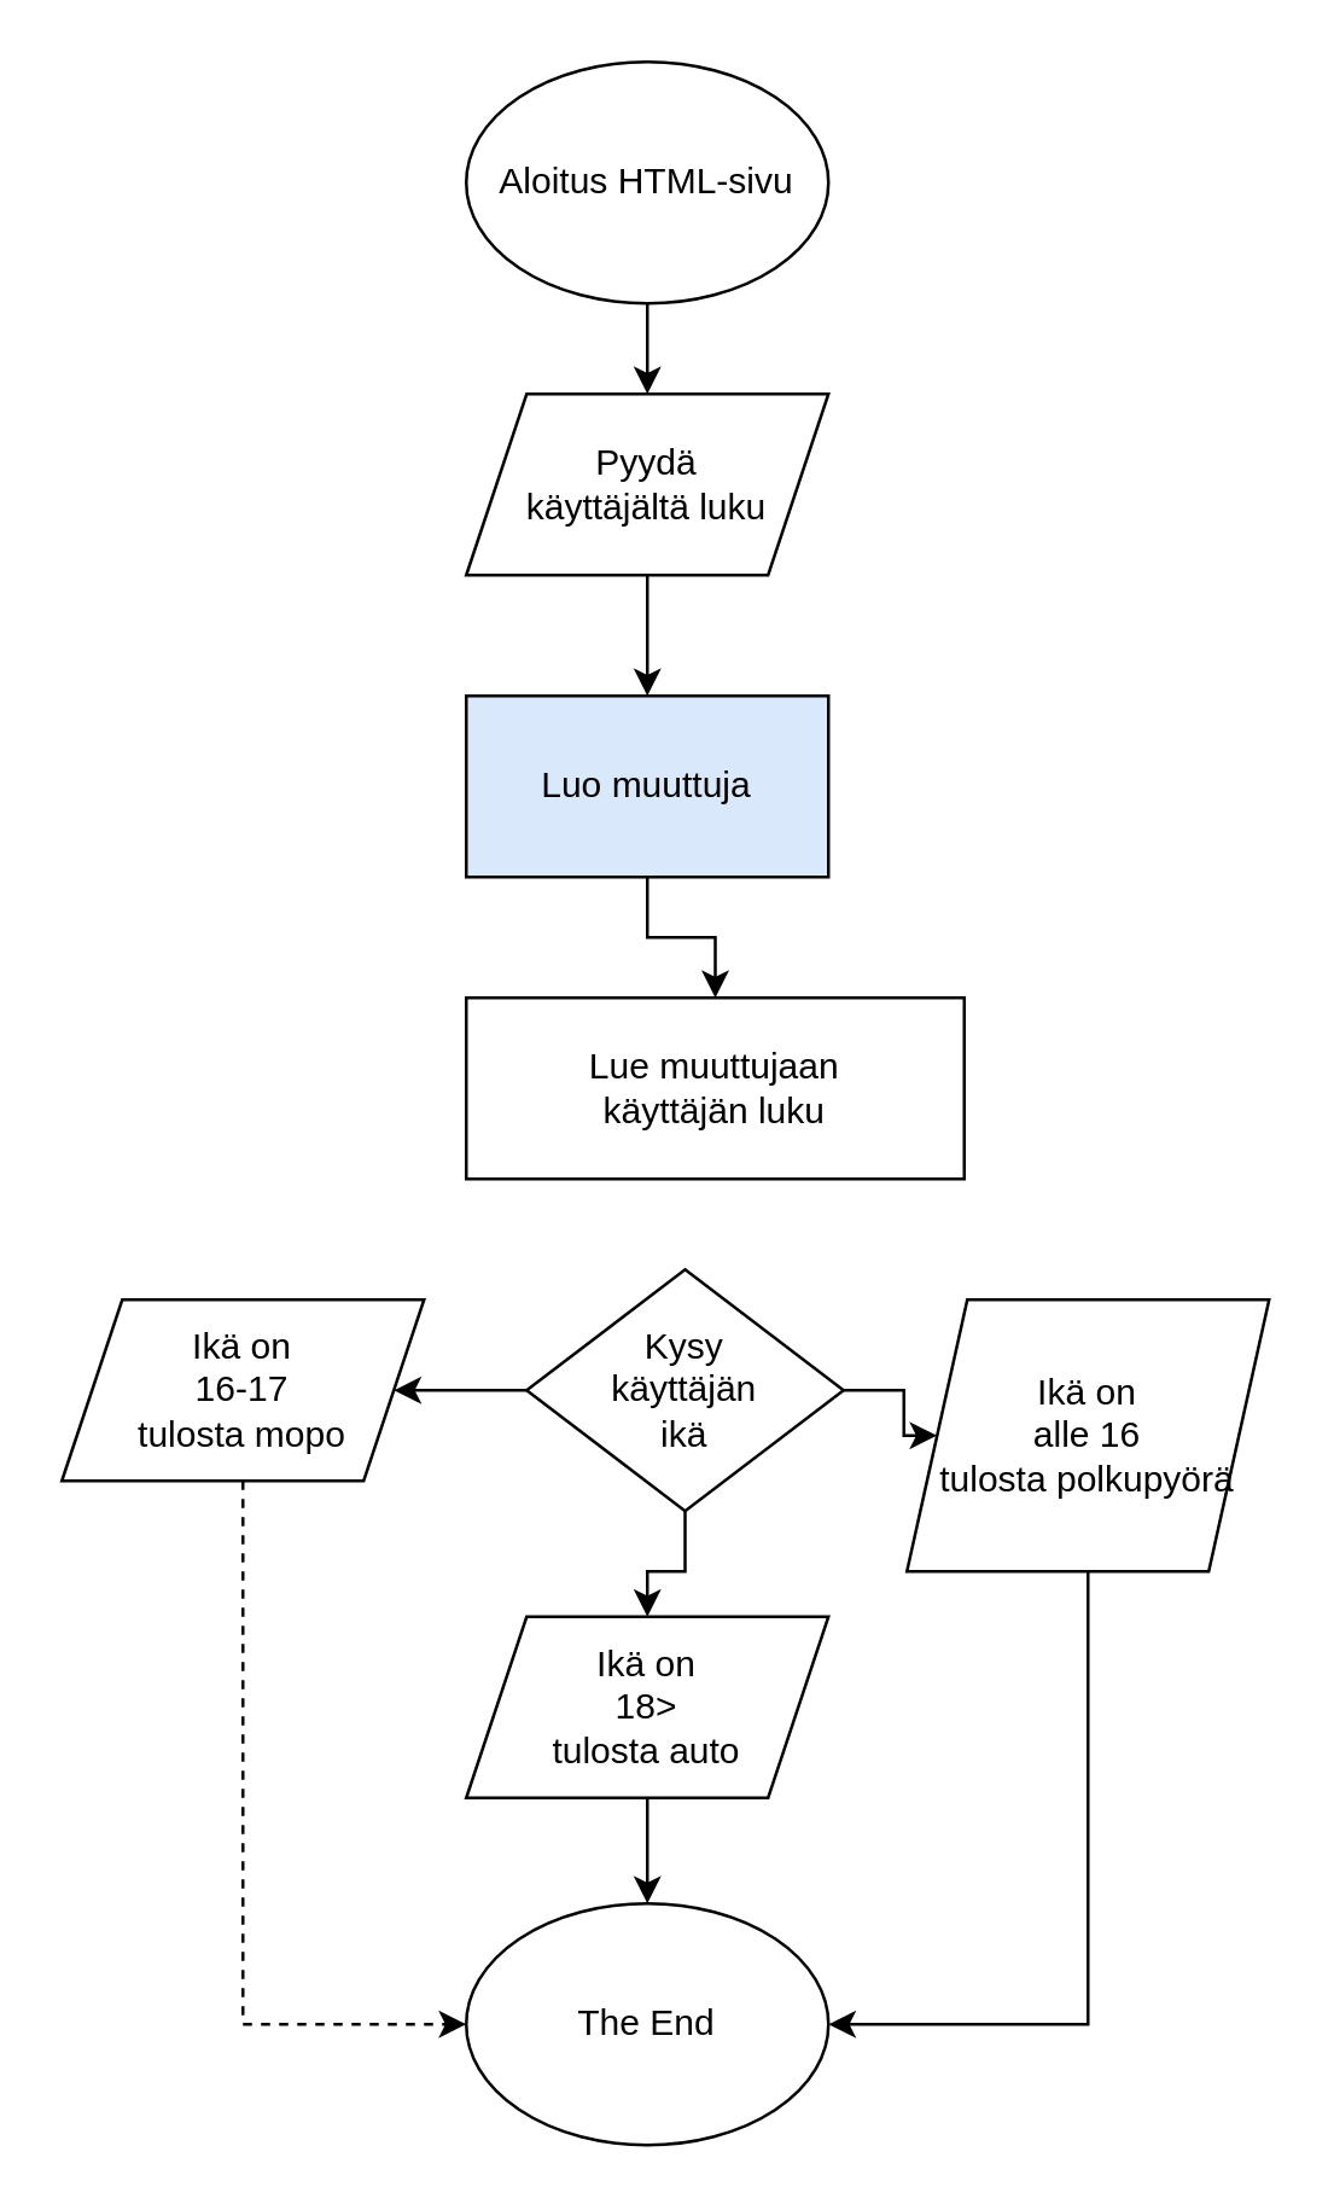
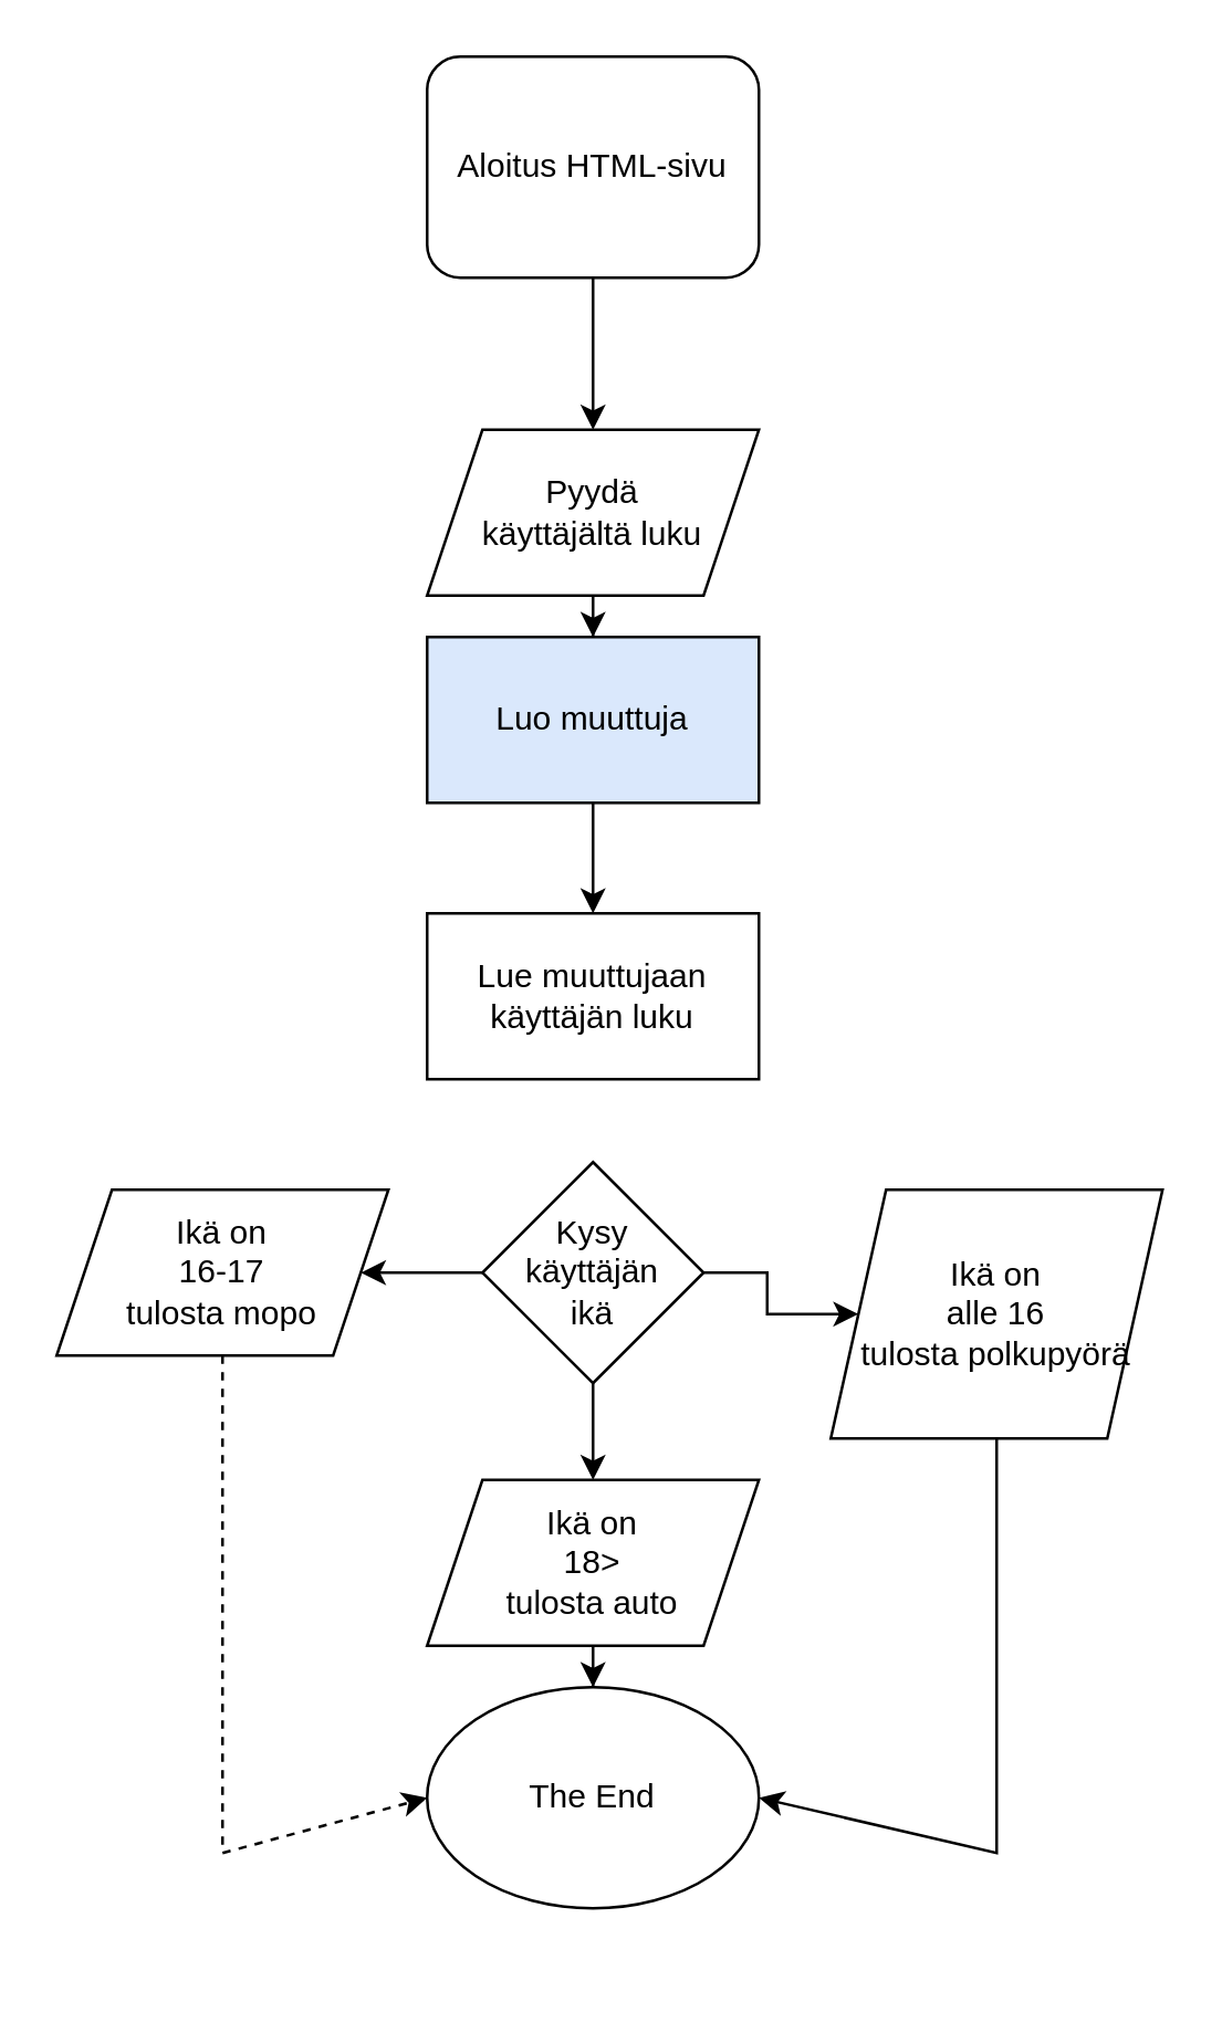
  <mxCell id="0" />
  <mxCell id="1" parent="0" />
  <mxCell id="2" value="" style="edgeStyle=orthogonalEdgeStyle;rounded=0;orthogonalLoop=1;jettySize=auto;html=1;" edge="1" parent="1" source="3" target="5"><mxGeometry relative="1" as="geometry" /></mxCell>
- <mxCell id="3" value="Aloitus HTML-sivu" style="ellipse;whiteSpace=wrap;html=1;" vertex="1" parent="1"><mxGeometry x="154" y="20" width="120" height="80" as="geometry" /></mxCell>
+ <mxCell id="3" value="Aloitus HTML-sivu" style="whiteSpace=wrap;html=1;rounded=1;" vertex="1" parent="1"><mxGeometry x="154" y="20" width="120" height="80" as="geometry" /></mxCell>
  <mxCell id="4" value="" style="edgeStyle=orthogonalEdgeStyle;rounded=0;orthogonalLoop=1;jettySize=auto;html=1;" edge="1" parent="1" source="5" target="7"><mxGeometry relative="1" as="geometry" /></mxCell>
- <mxCell id="5" value="&lt;div&gt;Pyydä&lt;/div&gt;&lt;div&gt;käyttäjältä luku&lt;/div&gt;" style="shape=parallelogram;perimeter=parallelogramPerimeter;whiteSpace=wrap;html=1;fixedSize=1;" vertex="1" parent="1"><mxGeometry x="154" y="130" width="120" height="60" as="geometry" /></mxCell>
+ <mxCell id="5" value="&lt;div&gt;Pyydä&lt;/div&gt;&lt;div&gt;käyttäjältä luku&lt;/div&gt;" style="shape=parallelogram;perimeter=parallelogramPerimeter;whiteSpace=wrap;html=1;fixedSize=1;" vertex="1" parent="1"><mxGeometry x="154" y="155" width="120" height="60" as="geometry" /></mxCell>
  <mxCell id="6" value="" style="edgeStyle=orthogonalEdgeStyle;rounded=0;orthogonalLoop=1;jettySize=auto;html=1;" edge="1" parent="1" source="7" target="8"><mxGeometry relative="1" as="geometry" /></mxCell>
  <mxCell id="7" value="Luo muuttuja" style="rounded=0;whiteSpace=wrap;html=1;fillColor=#dae8fc;" vertex="1" parent="1"><mxGeometry x="154" y="230" width="120" height="60" as="geometry" /></mxCell>
- <mxCell id="8" value="&lt;div&gt;Lue muuttujaan&lt;/div&gt;&lt;div&gt;käyttäjän luku&lt;br&gt;&lt;/div&gt;" style="rounded=0;whiteSpace=wrap;html=1;" vertex="1" parent="1"><mxGeometry x="154" y="330" width="165" height="60" as="geometry" /></mxCell>
+ <mxCell id="8" value="&lt;div&gt;Lue muuttujaan&lt;/div&gt;&lt;div&gt;käyttäjän luku&lt;br&gt;&lt;/div&gt;" style="rounded=0;whiteSpace=wrap;html=1;" vertex="1" parent="1"><mxGeometry x="154" y="330" width="120" height="60" as="geometry" /></mxCell>
  <mxCell id="9" value="" style="edgeStyle=orthogonalEdgeStyle;rounded=0;orthogonalLoop=1;jettySize=auto;html=1;" edge="1" parent="1" source="12" target="13"><mxGeometry relative="1" as="geometry" /></mxCell>
  <mxCell id="10" value="" style="edgeStyle=orthogonalEdgeStyle;rounded=0;orthogonalLoop=1;jettySize=auto;html=1;" edge="1" parent="1" source="12" target="15"><mxGeometry relative="1" as="geometry" /></mxCell>
  <mxCell id="11" value="" style="edgeStyle=orthogonalEdgeStyle;rounded=0;orthogonalLoop=1;jettySize=auto;html=1;" edge="1" parent="1" source="12" target="18"><mxGeometry relative="1" as="geometry" /></mxCell>
- <mxCell id="12" value="&lt;div&gt;Kysy&lt;/div&gt;&lt;div&gt;käyttäjän&lt;/div&gt;&lt;div&gt;ikä&lt;br&gt;&lt;/div&gt;" style="rhombus;whiteSpace=wrap;html=1;" vertex="1" parent="1"><mxGeometry x="174" y="420" width="105" height="80" as="geometry" /></mxCell>
+ <mxCell id="12" value="&lt;div&gt;Kysy&lt;/div&gt;&lt;div&gt;käyttäjän&lt;/div&gt;&lt;div&gt;ikä&lt;br&gt;&lt;/div&gt;" style="rhombus;whiteSpace=wrap;html=1;" vertex="1" parent="1"><mxGeometry x="174" y="420" width="80" height="80" as="geometry" /></mxCell>
  <mxCell id="13" value="&lt;div&gt;Ikä on&lt;/div&gt;&lt;div&gt;alle 16&lt;/div&gt;&lt;div&gt;tulosta polkupyörä&lt;br&gt;&lt;/div&gt;" style="shape=parallelogram;perimeter=parallelogramPerimeter;whiteSpace=wrap;html=1;fixedSize=1;" vertex="1" parent="1"><mxGeometry x="300" y="430" width="120" height="90" as="geometry" /></mxCell>
  <mxCell id="14" value="" style="edgeStyle=orthogonalEdgeStyle;rounded=0;orthogonalLoop=1;jettySize=auto;html=1;" edge="1" parent="1" source="15" target="16"><mxGeometry relative="1" as="geometry" /></mxCell>
  <mxCell id="15" value="&lt;div&gt;Ikä on&lt;/div&gt;&lt;div&gt;18&amp;gt;&lt;/div&gt;&lt;div&gt;tulosta auto&lt;br&gt;&lt;/div&gt;" style="shape=parallelogram;perimeter=parallelogramPerimeter;whiteSpace=wrap;html=1;fixedSize=1;" vertex="1" parent="1"><mxGeometry x="154" y="535" width="120" height="60" as="geometry" /></mxCell>
- <mxCell id="16" value="The End" style="ellipse;whiteSpace=wrap;html=1;" vertex="1" parent="1"><mxGeometry x="154" y="630" width="120" height="80" as="geometry" /></mxCell>
+ <mxCell id="16" value="The End" style="ellipse;whiteSpace=wrap;html=1;" vertex="1" parent="1"><mxGeometry x="154" y="610" width="120" height="80" as="geometry" /></mxCell>
  <mxCell id="17" value="" style="endArrow=classic;html=1;rounded=0;exitX=0.5;exitY=1;exitDx=0;exitDy=0;entryX=1;entryY=0.5;entryDx=0;entryDy=0;" edge="1" parent="1" source="13" target="16"><mxGeometry width="50" height="50" relative="1" as="geometry"><mxPoint x="180" y="380" as="sourcePoint" /><mxPoint x="320" y="400" as="targetPoint" /><Array as="points"><mxPoint x="360" y="670" /></Array></mxGeometry></mxCell>
  <mxCell id="18" value="&lt;div&gt;Ikä on&lt;/div&gt;&lt;div&gt;16-17&lt;/div&gt;&lt;div&gt;tulosta mopo&lt;br&gt;&lt;/div&gt;" style="shape=parallelogram;perimeter=parallelogramPerimeter;whiteSpace=wrap;html=1;fixedSize=1;" vertex="1" parent="1"><mxGeometry x="20" y="430" width="120" height="60" as="geometry" /></mxCell>
  <mxCell id="19" value="" style="endArrow=classic;html=1;rounded=0;exitX=0.5;exitY=1;exitDx=0;exitDy=0;entryX=0;entryY=0.5;entryDx=0;entryDy=0;dashed=1;" edge="1" parent="1" source="18" target="16"><mxGeometry width="50" height="50" relative="1" as="geometry"><mxPoint x="180" y="380" as="sourcePoint" /><mxPoint x="230" y="330" as="targetPoint" /><Array as="points"><mxPoint x="80" y="670" /></Array></mxGeometry></mxCell>
